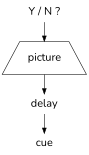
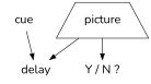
  digraph {
    fontname=Nunito
    rankdir=TB
    node [fontname=Nunito fontsize=20 shape=none]
    edge [fontname=Nunito]
    cue [width=1]
    delay [width=1]
    picture [shape=trapezium width=1]
    n4 [label="Y / N ?" width=1]
-   delay -> cue
+   cue -> delay
    picture -> delay
-   n4 -> picture
+   picture -> n4
  }
